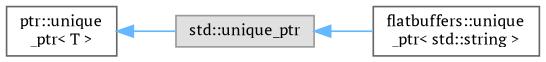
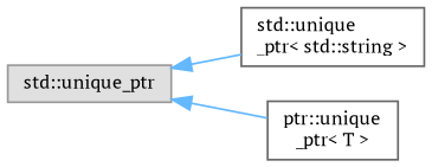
  digraph {
    fontname="PT Serif"
    rankdir=LR
    node [color=grey40 fillcolor=white fontname="PT Serif" fontsize=10 shape=box style=filled]
    edge [color=steelblue1 dir=back fontname="PT Serif" fontsize=10 labelfontname=Helvetica labelfontsize=10 style=solid]
    n1 [color=grey60 fillcolor="#E0E0E0" height=0.2 label="std::unique_ptr" width=0.4]
-   n2 [height=0.2 label="flatbuffers::unique\l_ptr\< std::string \>" width=0.4]
+   n2 [height=0.2 label="std::unique\l_ptr\< std::string \>" width=0.4]
    n3 [height=0.2 label="ptr::unique\l_ptr\< T \>" width=0.4]
    n1 -> n2
-   n3 -> n1
+   n1 -> n3
  }
